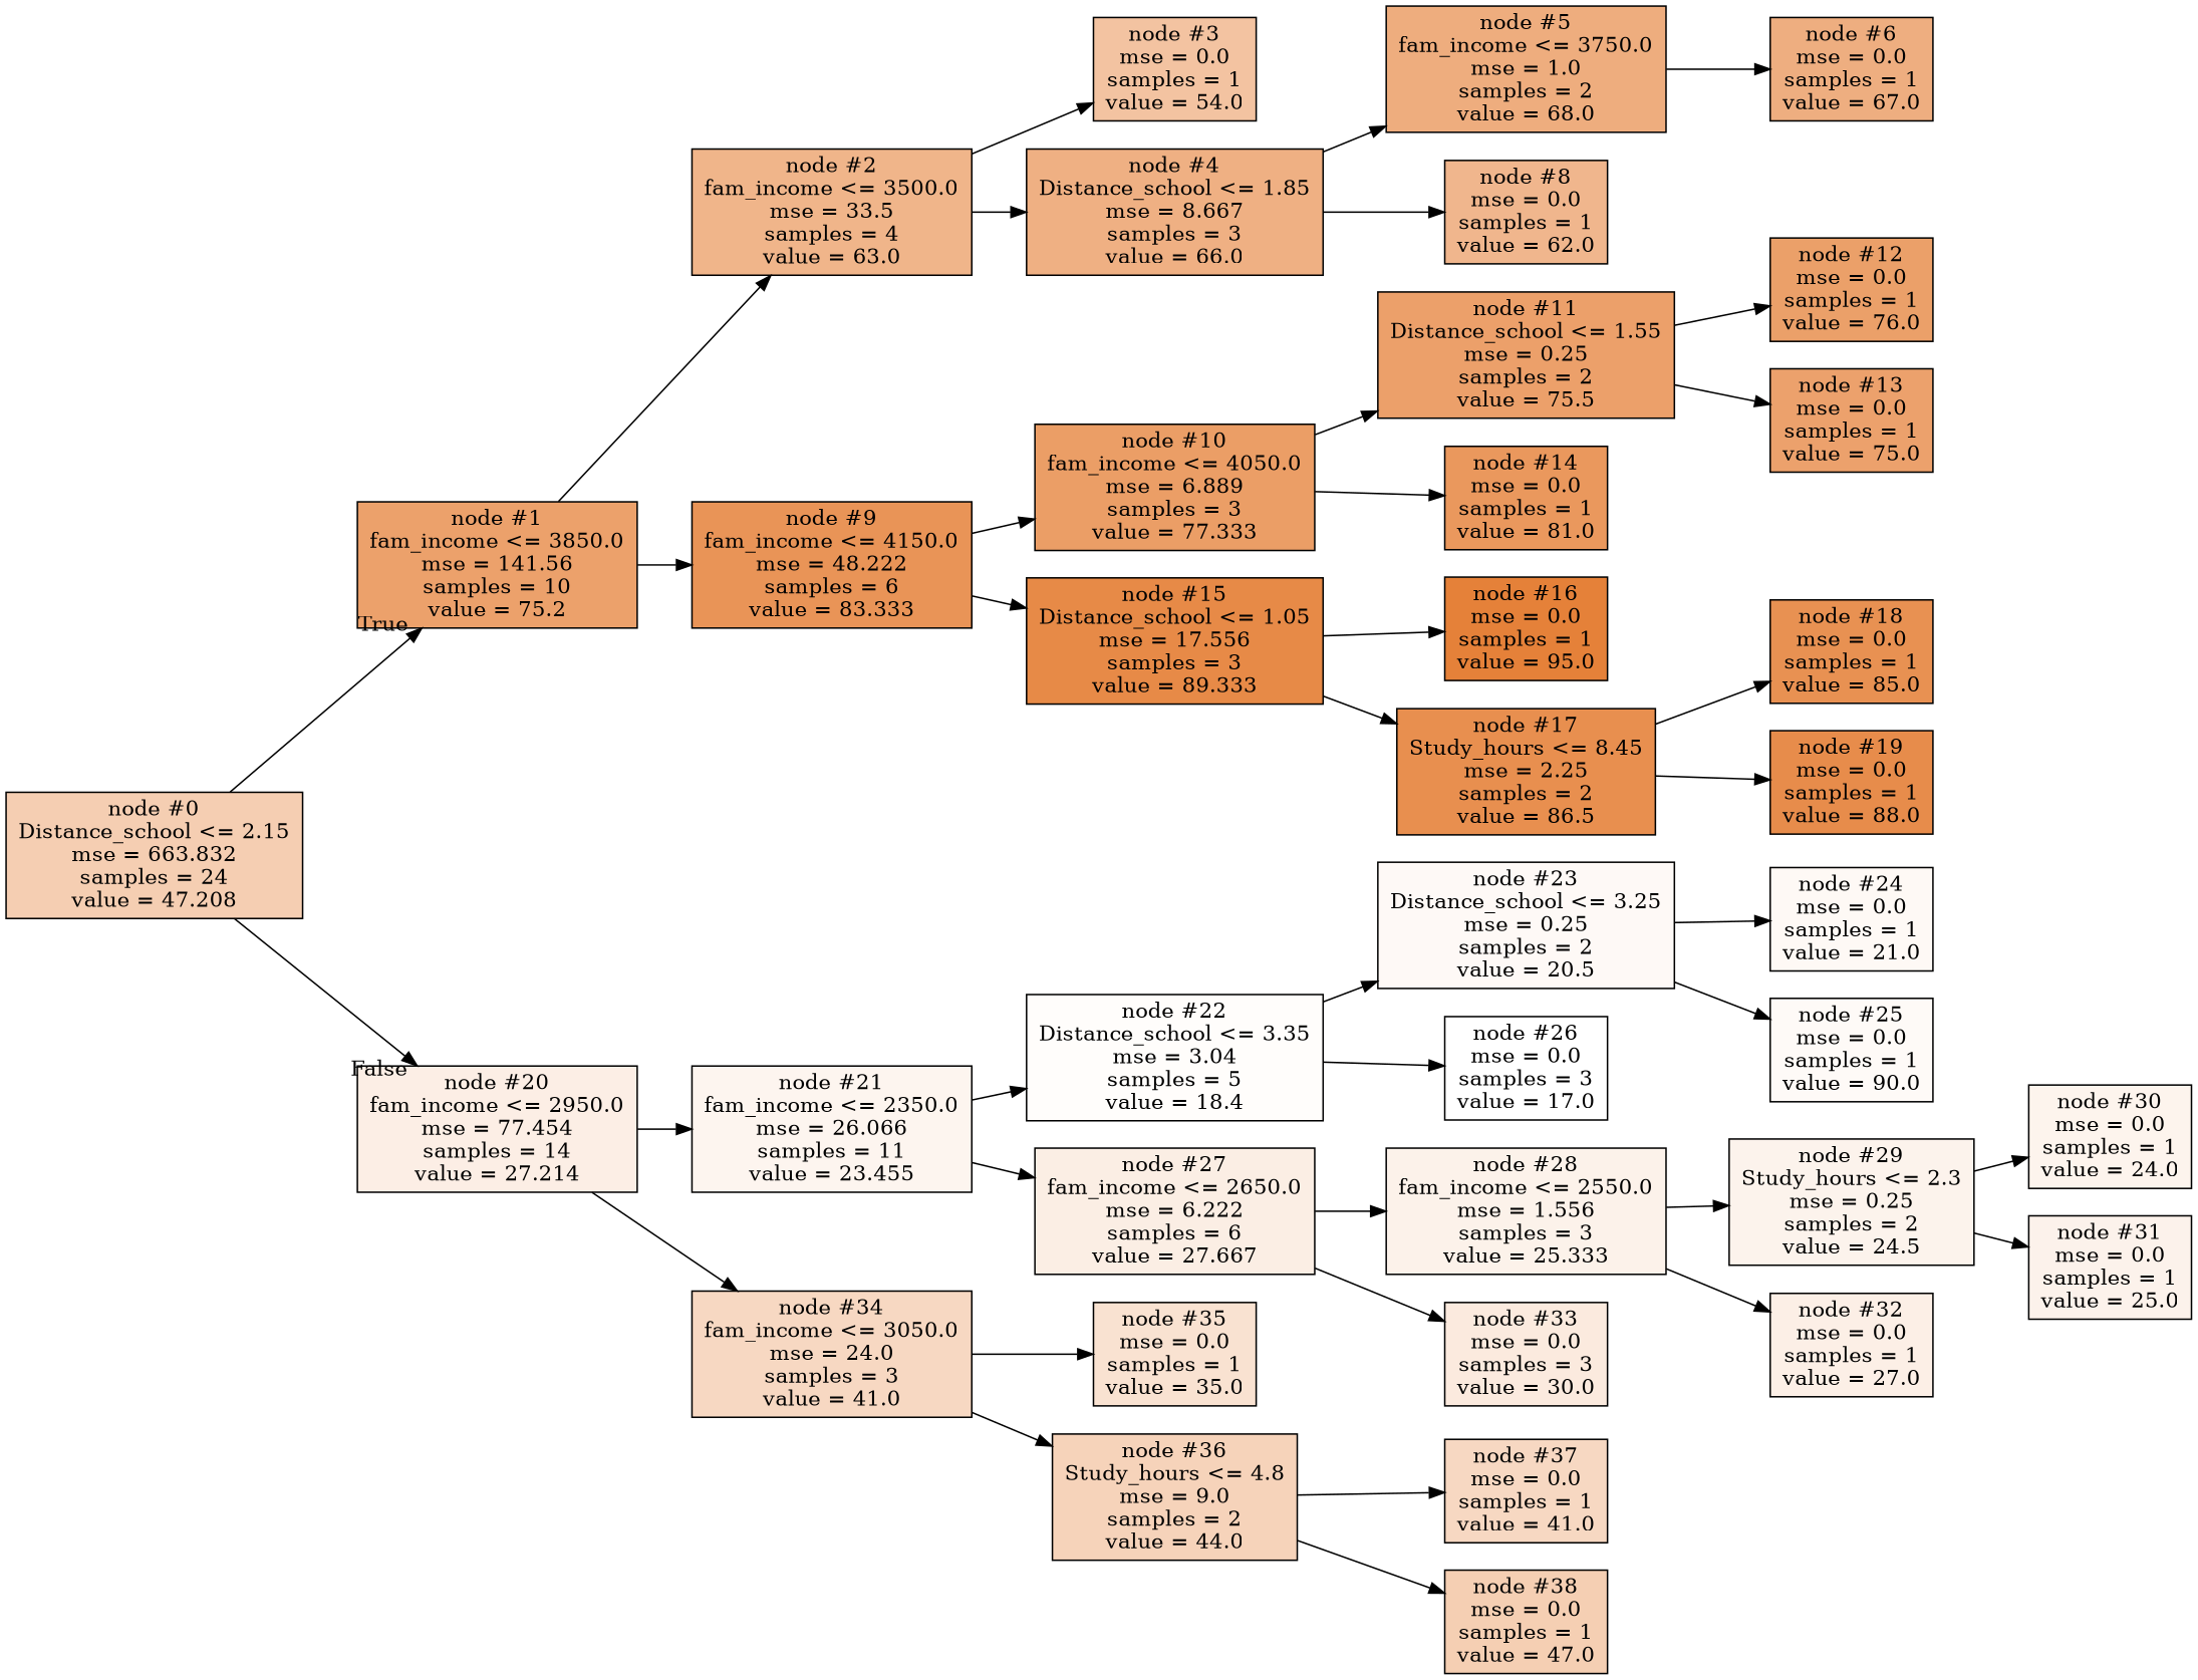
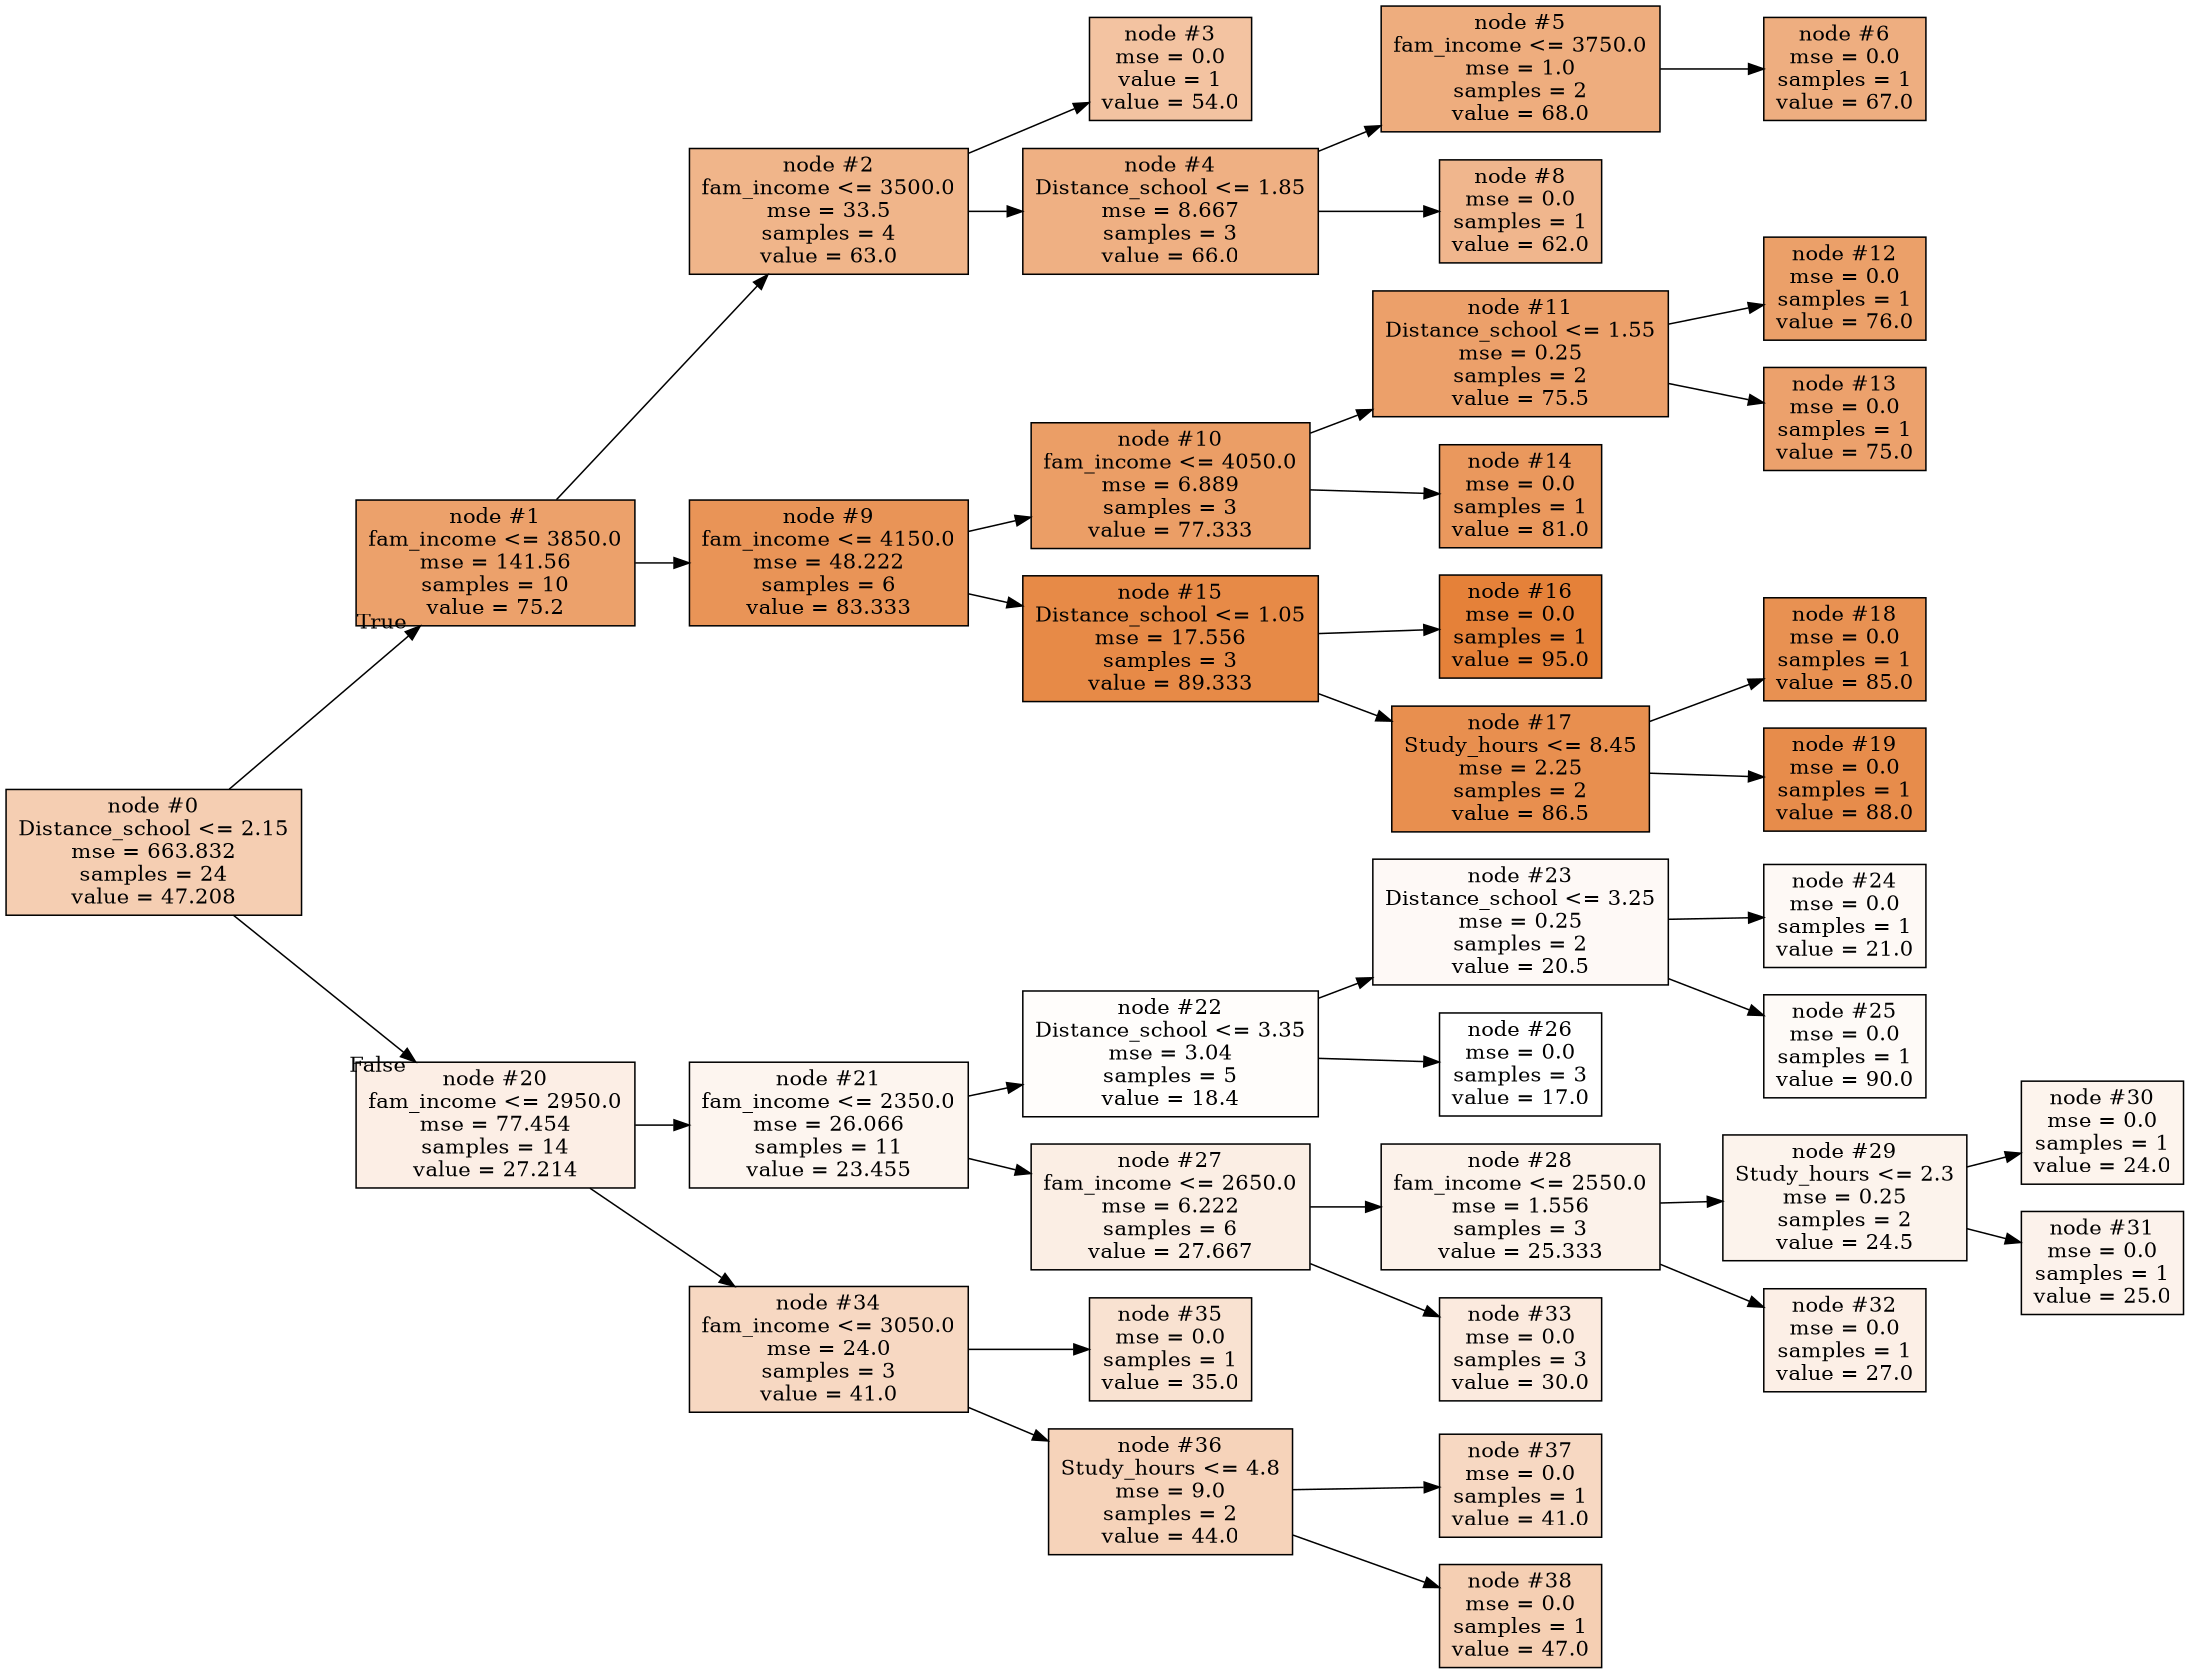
  digraph {
    rankdir=LR
    node [color=black fillcolor="#f7d8c2" shape=box style=filled]
    n1 [fillcolor="#f5ceb2" label="node #0\nDistance_school <= 2.15\nmse = 663.832\nsamples = 24\nvalue = 47.208"]
    n2 [fillcolor="#eca16b" label="node #1\nfam_income <= 3850.0\nmse = 141.56\nsamples = 10\nvalue = 75.2"]
    n3 [fillcolor="#fceee5" label="node #20\nfam_income <= 2950.0\nmse = 77.454\nsamples = 14\nvalue = 27.214"]
    n4 [fillcolor="#f0b58a" label="node #2\nfam_income <= 3500.0\nmse = 33.5\nsamples = 4\nvalue = 63.0"]
    n5 [fillcolor="#e99457" label="node #9\nfam_income <= 4150.0\nmse = 48.222\nsamples = 6\nvalue = 83.333"]
    n6 [fillcolor="#fdf5ef" label="node #21\nfam_income <= 2350.0\nmse = 26.066\nsamples = 11\nvalue = 23.455"]
    n7 [label="node #34\nfam_income <= 3050.0\nmse = 24.0\nsamples = 3\nvalue = 41.0"]
-   n8 [fillcolor="#f3c3a1" label="node #3\nmse = 0.0\nsamples = 1\nvalue = 54.0"]
+   n8 [fillcolor="#f3c3a1" label="node #3\nmse = 0.0\nvalue = 1\nvalue = 54.0"]
    n9 [fillcolor="#efb083" label="node #4\nDistance_school <= 1.85\nmse = 8.667\nsamples = 3\nvalue = 66.0"]
    n10 [fillcolor="#eb9e66" label="node #10\nfam_income <= 4050.0\nmse = 6.889\nsamples = 3\nvalue = 77.333"]
    n11 [fillcolor="#e78a47" label="node #15\nDistance_school <= 1.05\nmse = 17.556\nsamples = 3\nvalue = 89.333"]
    n12 [fillcolor="#eead7e" label="node #5\nfam_income <= 3750.0\nmse = 1.0\nsamples = 2\nvalue = 68.0"]
    n13 [fillcolor="#f0b68d" label="node #8\nmse = 0.0\nsamples = 1\nvalue = 62.0"]
    n14 [fillcolor="#eeae80" label="node #6\nmse = 0.0\nsamples = 1\nvalue = 67.0"]
    n15 [fillcolor="#eca06a" label="node #11\nDistance_school <= 1.55\nmse = 0.25\nsamples = 2\nvalue = 75.5"]
    n16 [fillcolor="#ea985d" label="node #14\nmse = 0.0\nsamples = 1\nvalue = 81.0"]
    n17 [fillcolor="#e58139" label="node #16\nmse = 0.0\nsamples = 1\nvalue = 95.0"]
    n18 [fillcolor="#e88f4f" label="node #17\nStudy_hours <= 8.45\nmse = 2.25\nsamples = 2\nvalue = 86.5"]
    n19 [fillcolor="#eba069" label="node #12\nmse = 0.0\nsamples = 1\nvalue = 76.0"]
    n20 [fillcolor="#eca16c" label="node #13\nmse = 0.0\nsamples = 1\nvalue = 75.0"]
    n21 [fillcolor="#e89152" label="node #18\nmse = 0.0\nsamples = 1\nvalue = 85.0"]
    n22 [fillcolor="#e78c4b" label="node #19\nmse = 0.0\nsamples = 1\nvalue = 88.0"]
    n23 [fillcolor="#fffdfb" label="node #22\nDistance_school <= 3.35\nmse = 3.04\nsamples = 5\nvalue = 18.4"]
    n24 [fillcolor="#fbeee4" label="node #27\nfam_income <= 2650.0\nmse = 6.222\nsamples = 6\nvalue = 27.667"]
    n25 [fillcolor="#f9e2d1" label="node #35\nmse = 0.0\nsamples = 1\nvalue = 35.0"]
    n26 [fillcolor="#f6d3ba" label="node #36\nStudy_hours <= 4.8\nmse = 9.0\nsamples = 2\nvalue = 44.0"]
    n27 [fillcolor="#fef9f6" label="node #23\nDistance_school <= 3.25\nmse = 0.25\nsamples = 2\nvalue = 20.5"]
    n28 [fillcolor="#ffffff" label="node #26\nmse = 0.0\nsamples = 3\nvalue = 17.0"]
    n29 [fillcolor="#fcf2ea" label="node #28\nfam_income <= 2550.0\nmse = 1.556\nsamples = 3\nvalue = 25.333"]
    n30 [fillcolor="#fbeade" label="node #33\nmse = 0.0\nsamples = 3\nvalue = 30.0"]
    n31 [fillcolor="#fef9f5" label="node #24\nmse = 0.0\nsamples = 1\nvalue = 21.0"]
    n32 [fillcolor="#fefaf7" label="node #25\nmse = 0.0\nsamples = 1\nvalue = 90.0"]
    n33 [fillcolor="#fcf3ec" label="node #29\nStudy_hours <= 2.3\nmse = 0.25\nsamples = 2\nvalue = 24.5"]
    n34 [fillcolor="#fcefe6" label="node #32\nmse = 0.0\nsamples = 1\nvalue = 27.0"]
    n35 [fillcolor="#fdf4ed" label="node #30\nmse = 0.0\nsamples = 1\nvalue = 24.0"]
    n36 [fillcolor="#fcf2eb" label="node #31\nmse = 0.0\nsamples = 1\nvalue = 25.0"]
    n37 [label="node #37\nmse = 0.0\nsamples = 1\nvalue = 41.0"]
    n38 [fillcolor="#f5cfb3" label="node #38\nmse = 0.0\nsamples = 1\nvalue = 47.0"]
    n1 -> n2 [headlabel=True labelangle=-45 labeldistance=2.5]
    n1 -> n3 [headlabel=False labelangle=45 labeldistance=2.5]
    n2 -> n4
    n2 -> n5
    n3 -> n6
    n3 -> n7
    n4 -> n8
    n4 -> n9
    n5 -> n10
    n5 -> n11
    n6 -> n23
    n6 -> n24
    n7 -> n25
    n7 -> n26
    n9 -> n12
    n9 -> n13
    n10 -> n15
    n10 -> n16
    n11 -> n17
    n11 -> n18
    n12 -> n14
    n15 -> n19
    n15 -> n20
    n18 -> n21
    n18 -> n22
    n23 -> n27
    n23 -> n28
    n24 -> n29
    n24 -> n30
    n26 -> n37
    n26 -> n38
    n27 -> n31
    n27 -> n32
    n29 -> n33
    n29 -> n34
    n33 -> n35
    n33 -> n36
  }
